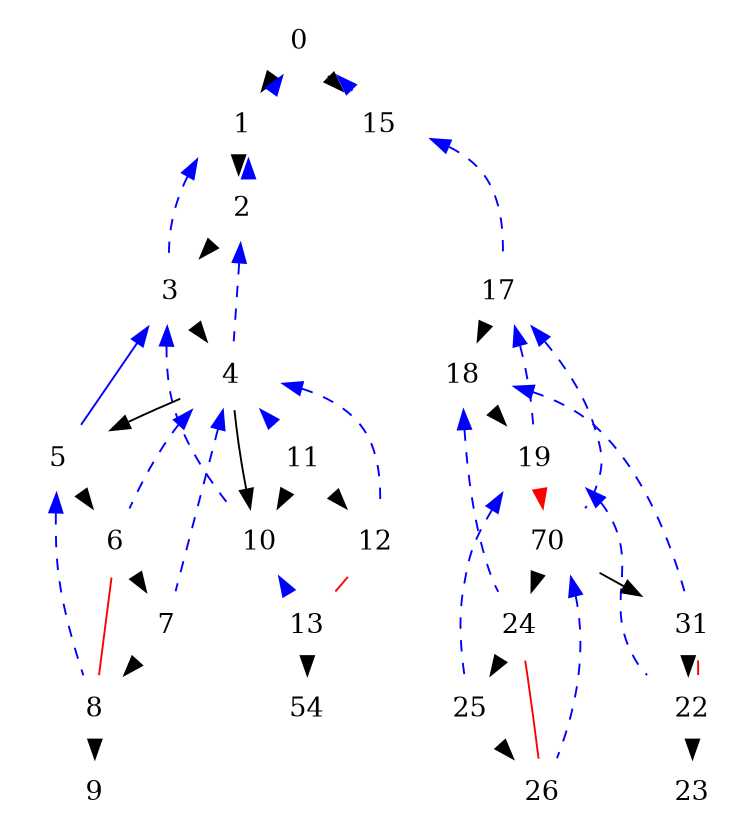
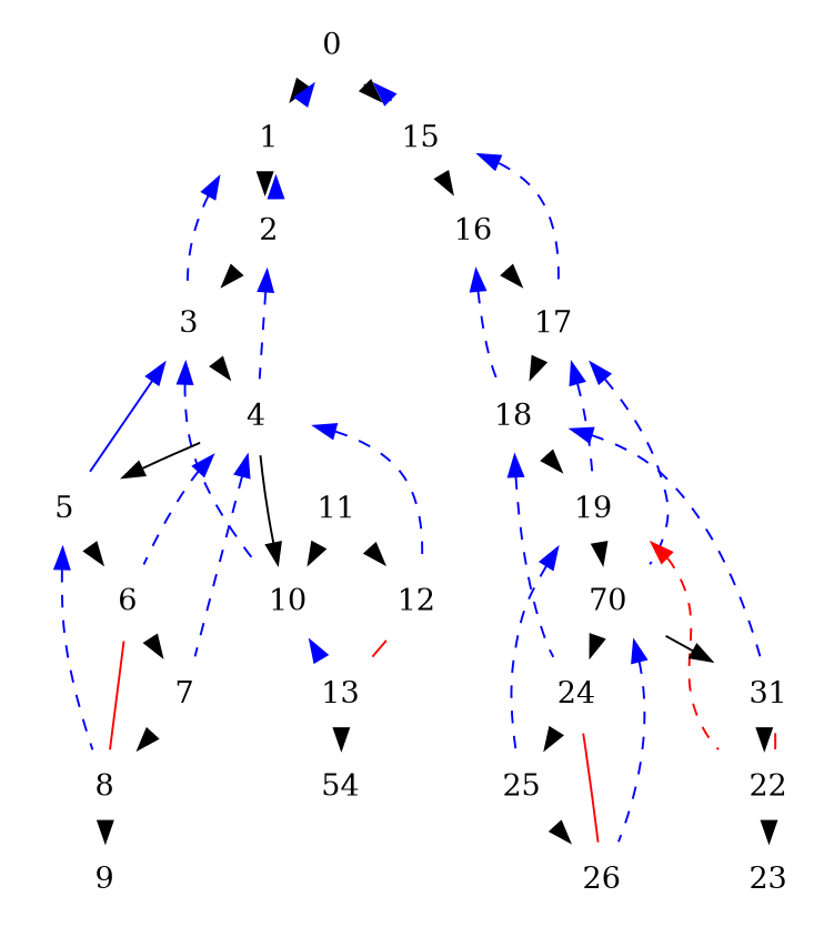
  digraph {
    nodesep=0.1
    ranksep=0.1
    node [shape=plaintext]
    0 [texlbl="\underline{0. $(\neg (\exists x[(P(x) \wedge Q(x))] \leftrightarrow (\exists x[P(x)] \wedge \exists x[Q(x)])))$ }"]
    1 [texlbl="\underline{1. $(\exists x[(P(x) \wedge Q(x))] \wedge (\neg (\exists x[P(x)] \wedge \exists x[Q(x)])))$ }"]
    15 [texlbl="\underline{15. $((\neg \exists x[(P(x) \wedge Q(x))]) \wedge (\exists x[P(x)] \wedge \exists x[Q(x)]))$ }"]
    2 [texlbl="\underline{2. $\exists x[(P(x) \wedge Q(x))]$ }"]
    3 [texlbl="\underline{3. $(\neg (\exists x[P(x)] \wedge \exists x[Q(x)]))$ }"]
    4 [texlbl="\underline{4. $(P(A) \wedge Q(A))$ }"]
    5 [texlbl="\underline{5. $(\neg \exists x[P(x)])$ }"]
    10 [texlbl="\underline{10. $(\neg \exists x[Q(x)])$ }"]
    6 [texlbl="\underline{6. $P(A)$ }"]
    7 [texlbl="\underline{7. $Q(A)$ }"]
    8 [texlbl="\underline{8. $(\neg P(A))$ }"]
    9 [texlbl="\underline{9. $\bot$ }"]
    11 [texlbl="\underline{11. $P(A)$ }"]
    12 [texlbl="\underline{12. $Q(A)$ }"]
    13 [texlbl="\underline{13. $(\neg Q(A))$ }"]
    n16 [label=54 texlbl="\underline{14. $\bot$ }"]
+   16 [texlbl="\underline{16. $(\neg \exists x[(P(x) \wedge Q(x))])$ }"]
    17 [texlbl="\underline{17. $(\exists x[P(x)] \wedge \exists x[Q(x)])$ }"]
    18 [texlbl="\underline{18. $(\neg (P(A) \wedge Q(A)))$ }"]
    19 [texlbl="\underline{19. $\exists x[P(x)]$ }"]
    n21 [label=70 texlbl="\underline{20. $\exists x[Q(x)]$ }"]
    n22 [label=31 texlbl="\underline{21. $(\neg P(A))$ }"]
    24 [texlbl="\underline{24. $(\neg Q(A))$ }"]
    22 [texlbl="\underline{22. $P(A)$ }"]
    23 [texlbl="\underline{23. $\bot$ }"]
    25 [texlbl="\underline{25. $P(A)$ }"]
    26 [texlbl="\underline{26. $Q(A)$ }"]
    subgraph sub_1 {
      0
      1
      15
      2
      3
      4
      5
      10
      6
      7
      8
      9
      11
      12
      13
      n16
+     16
      17
      18
      19
      n21
      n22
      24
      22
      23
      25
      26
    }
    subgraph sub_2 {
      0
      1
      15
      2
      3
      4
      5
      10
      6
      7
      8
      11
      12
      13
+     16
      17
      18
      19
      n21
      n22
      24
      22
      25
      26
    }
    subgraph sub_3 {
      6
      8
      12
      13
      n22
      24
      22
      26
    }
    0 -> 1
    0 -> 1 [color=blue dir=back style=dashed]
    0 -> 15
    0 -> 15 [color=blue dir=back style=dashed]
    1 -> 2
    1 -> 2 [color=blue dir=back style=dashed]
    1 -> 3 [color=blue dir=back style=dashed]
+   15 -> 16
    15 -> 17 [color=blue dir=back style=dashed]
    2 -> 3
    2 -> 4 [color=blue dir=back style=dashed]
    3 -> 4
    3 -> 5 [color=blue dir=back style=solid]
    3 -> 10 [color=blue dir=back style=dashed]
    4 -> 5
    4 -> 10
    4 -> 6 [color=blue dir=back style=dashed]
    4 -> 7 [color=blue dir=back style=dashed]
-   4 -> 11 [color=blue dir=back style=dashed]
    4 -> 12 [color=blue dir=back style=dashed]
    5 -> 6
    5 -> 8 [color=blue dir=back style=dashed]
    10 -> 13 [color=blue dir=back style=dashed]
    6 -> 7
    6 -> 8 [color=red dir=none]
    7 -> 8
    8 -> 9
    11 -> 10
    11 -> 12
    12 -> 13 [color=red dir=none]
    13 -> n16
+   16 -> 17
+   16 -> 18 [color=blue dir=back style=dashed]
    17 -> 18
    17 -> 19 [color=blue dir=back style=dashed]
    17 -> n21 [color=blue dir=back style=dashed]
    18 -> 19
    18 -> n22 [color=blue dir=back style=dashed]
    18 -> 24 [color=blue dir=back style=dashed]
-   19 -> n21 [color=red]
-   19 -> 22 [color=blue dir=back style=dashed]
+   19 -> n21
+   19 -> 22 [color=red dir=back style=dashed]
    19 -> 25 [color=blue dir=back style=dashed]
    n21 -> n22
    n21 -> 24
    n21 -> 26 [color=blue dir=back style=dashed]
    n22 -> 22
    24 -> 25
    22 -> n22 [color=red dir=none]
    22 -> 23
    25 -> 26
    26 -> 24 [color=red dir=none]
  }
